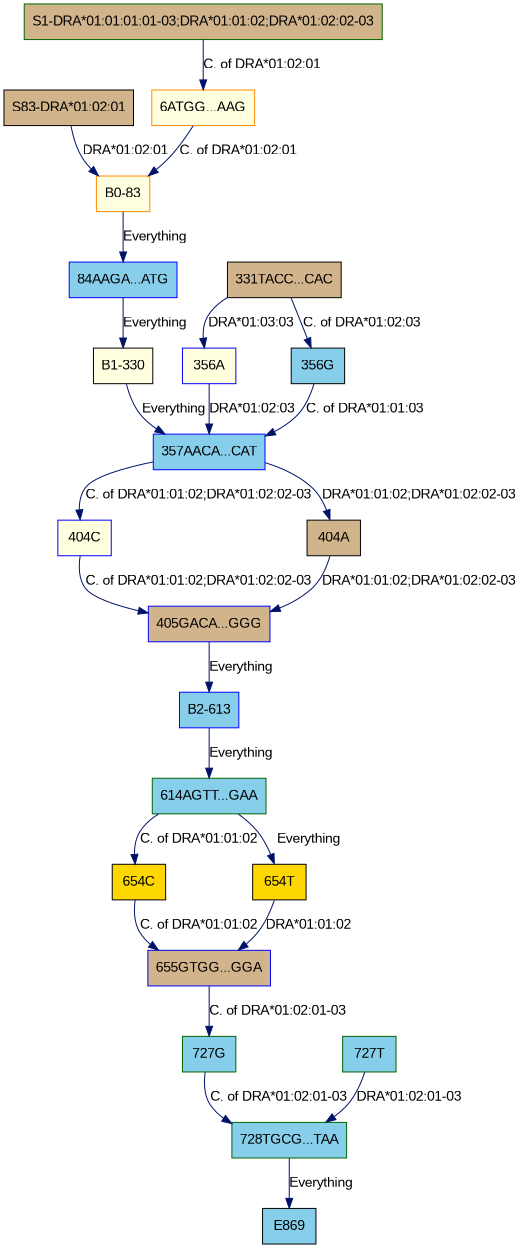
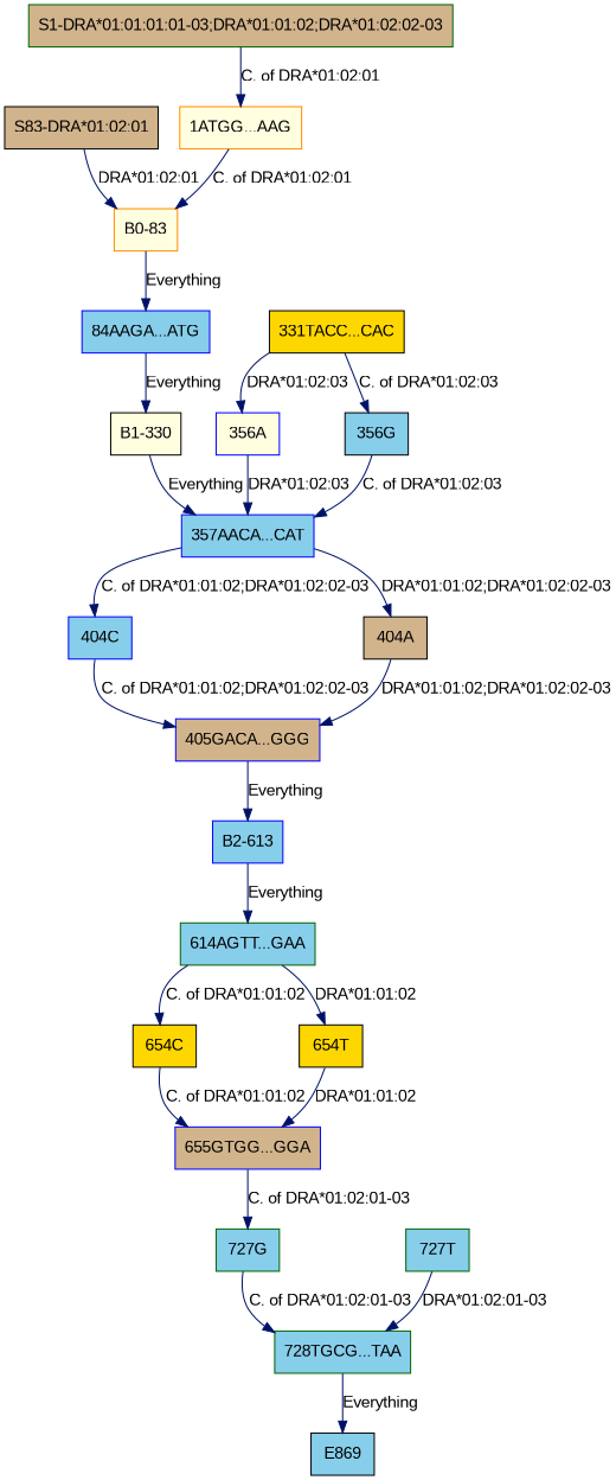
  digraph {
    fontname="Liberation Sans"
    node [color=black fillcolor=skyblue fontname="Liberation Sans" shape=box style=filled]
    edge [color="#001267" fontname="Liberation Sans"]
    "S83-DRA*01:02:01" [fillcolor=tan]
    "B0-83" [color=darkorange fillcolor=lightyellow]
    "84AAGA...ATG" [color=blue]
    "655GTGG...GGA" [color=blue fillcolor=tan]
    "727G" [color=darkgreen]
    "728TGCG...TAA" [color=darkgreen]
    "727T" [color=darkgreen]
    "B1-330" [fillcolor=lightyellow]
    "357AACA...CAT" [color=blue]
-   "331TACC...CAC" [fillcolor=tan]
+   "331TACC...CAC" [fillcolor=gold]
    "356A" [color=blue fillcolor=lightyellow]
    "356G"
-   "404C" [color=blue fillcolor=lightyellow]
+   "404C" [color=blue]
    "404A" [fillcolor=tan]
    n15 [label=E869]
    "405GACA...GGG" [color=blue fillcolor=tan]
    "614AGTT...GAA" [color=darkgreen]
    "654C" [fillcolor=gold]
    "654T" [fillcolor=gold]
-   "1ATGG...AAG" [color=darkorange fillcolor=lightyellow label="6ATGG...AAG"]
+   "1ATGG...AAG" [color=darkorange fillcolor=lightyellow]
    "S1-DRA*01:01:01:01-03;DRA*01:01:02;DRA*01:02:02-03" [color=darkgreen fillcolor=tan]
    "B2-613" [color=blue]
    "S83-DRA*01:02:01" -> "B0-83" [label="DRA*01:02:01"]
    "B0-83" -> "84AAGA...ATG" [label=Everything]
    "84AAGA...ATG" -> "B1-330" [label=Everything]
    "655GTGG...GGA" -> "727G" [label="C. of DRA*01:02:01-03"]
    "727G" -> "728TGCG...TAA" [label="C. of DRA*01:02:01-03"]
    "728TGCG...TAA" -> n15 [label=Everything]
    "727T" -> "728TGCG...TAA" [label="DRA*01:02:01-03"]
    "B1-330" -> "357AACA...CAT" [label=Everything]
    "357AACA...CAT" -> "404C" [label="C. of DRA*01:01:02;DRA*01:02:02-03"]
    "357AACA...CAT" -> "404A" [label="DRA*01:01:02;DRA*01:02:02-03"]
-   "331TACC...CAC" -> "356A" [label="DRA*01:03:03"]
+   "331TACC...CAC" -> "356A" [label="DRA*01:02:03"]
    "331TACC...CAC" -> "356G" [label="C. of DRA*01:02:03"]
    "356A" -> "357AACA...CAT" [label="DRA*01:02:03"]
-   "356G" -> "357AACA...CAT" [label="C. of DRA*01:01:03"]
+   "356G" -> "357AACA...CAT" [label="C. of DRA*01:02:03"]
    "404C" -> "405GACA...GGG" [label="C. of DRA*01:01:02;DRA*01:02:02-03"]
    "404A" -> "405GACA...GGG" [label="DRA*01:01:02;DRA*01:02:02-03"]
    "405GACA...GGG" -> "B2-613" [label=Everything]
    "614AGTT...GAA" -> "654C" [label="C. of DRA*01:01:02"]
-   "614AGTT...GAA" -> "654T" [label=Everything]
+   "614AGTT...GAA" -> "654T" [label="DRA*01:01:02"]
    "654C" -> "655GTGG...GGA" [label="C. of DRA*01:01:02"]
    "654T" -> "655GTGG...GGA" [label="DRA*01:01:02"]
    "1ATGG...AAG" -> "B0-83" [label="C. of DRA*01:02:01"]
    "S1-DRA*01:01:01:01-03;DRA*01:01:02;DRA*01:02:02-03" -> "1ATGG...AAG" [label="C. of DRA*01:02:01"]
    "B2-613" -> "614AGTT...GAA" [label=Everything]
  }
